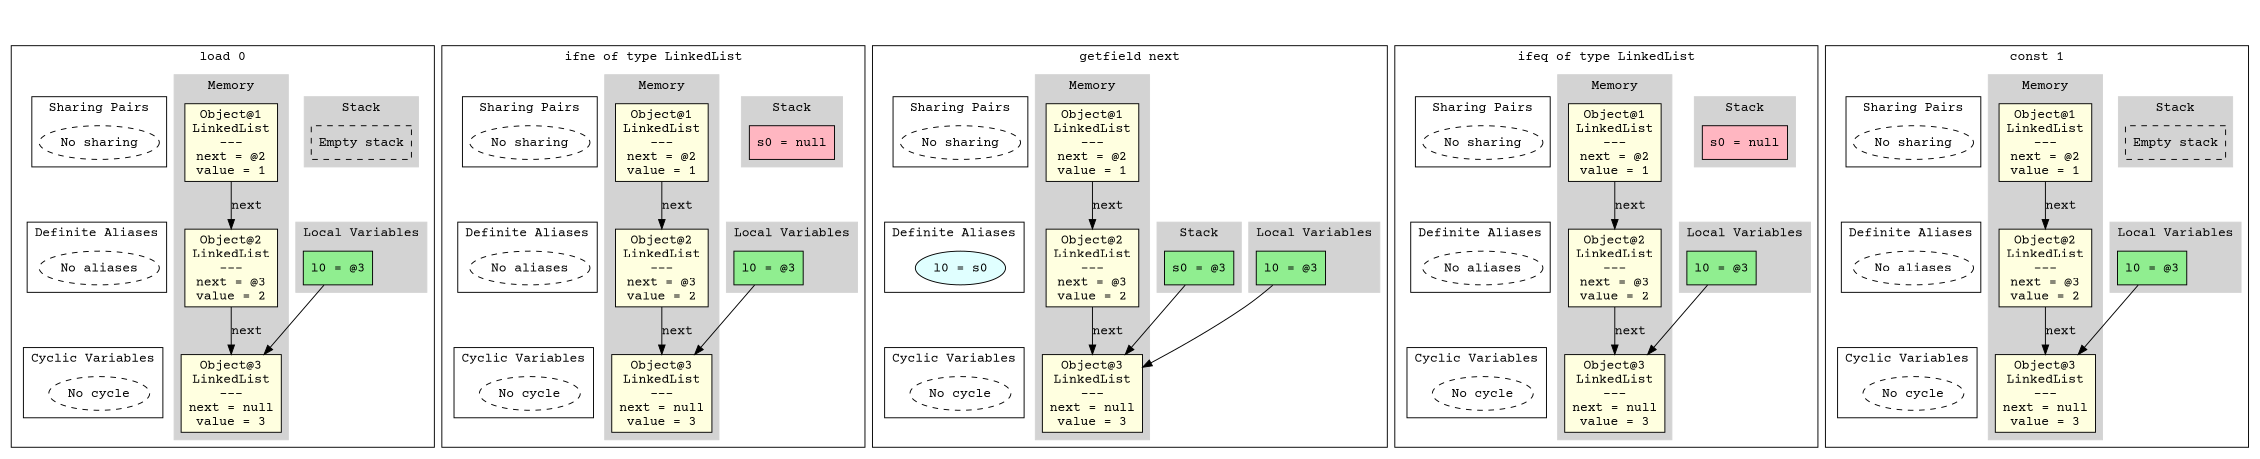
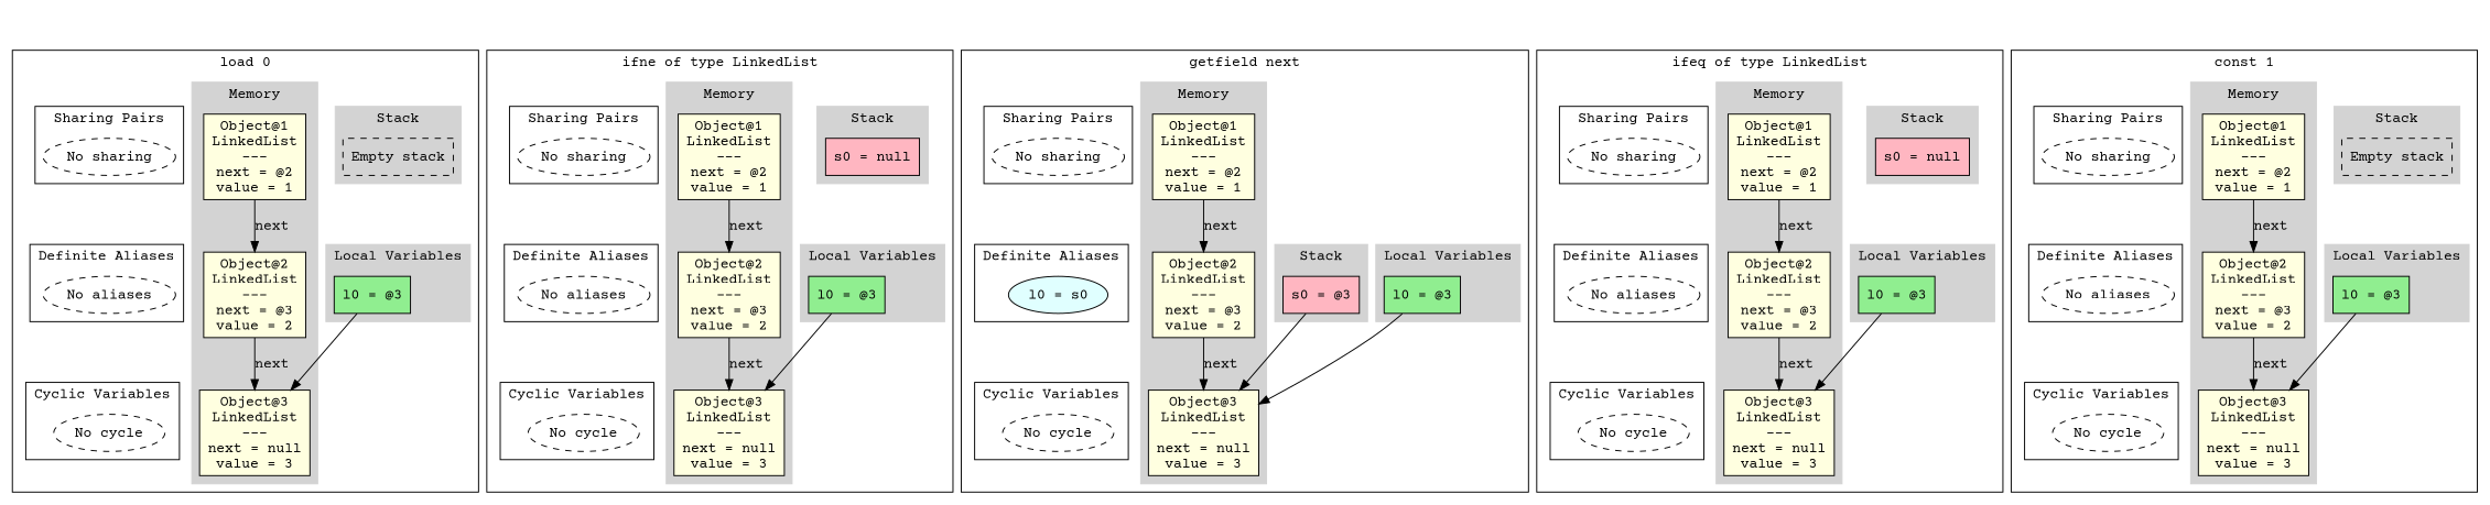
  digraph {
    anchor_start=anchor_519698977003601
    rankdir=TB
    fontname="Courier Prime"
    node [fillcolor=white shape=box style=filled fontname="Courier Prime"]
    edge [fontname="Courier Prime"]
    anchor [fillcolor=lightblue height=0 shape=point style=invis width=0]
    n2 [fillcolor=lightgreen label="l0 = @3"]
    n3 [label="Empty stack" style=dashed]
    n4 [fillcolor=lightyellow label="Object@1\nLinkedList\n---\nnext = @2\nvalue = 1\n"]
    n5 [fillcolor=lightyellow label="Object@2\nLinkedList\n---\nnext = @3\nvalue = 2\n"]
    n6 [fillcolor=lightyellow label="Object@3\nLinkedList\n---\nnext = null\nvalue = 3\n"]
    n7 [label="No sharing" shape=ellipse style=dashed]
    n8 [label="No aliases" shape=ellipse style=dashed]
    n9 [label="No cycle" shape=ellipse style=dashed]
    anchor_519698969973323 [fillcolor=lightblue shape=point style=invis]
    n11 [fillcolor=lightgreen label="l0 = @3"]
    n12 [fillcolor=lightpink label="s0 = null"]
    n13 [fillcolor=lightyellow label="Object@1\nLinkedList\n---\nnext = @2\nvalue = 1\n"]
    n14 [fillcolor=lightyellow label="Object@2\nLinkedList\n---\nnext = @3\nvalue = 2\n"]
    n15 [fillcolor=lightyellow label="Object@3\nLinkedList\n---\nnext = null\nvalue = 3\n"]
    n16 [label="No sharing" shape=ellipse style=dashed]
    n17 [label="No aliases" shape=ellipse style=dashed]
    n18 [label="No cycle" shape=ellipse style=dashed]
    anchor_519698971723203 [fillcolor=lightblue shape=point style=invis]
    n20 [fillcolor=lightgreen label="l0 = @3"]
-   n21 [fillcolor=lightgreen label="s0 = @3"]
+   n21 [fillcolor=lightpink label="s0 = @3"]
    n22 [fillcolor=lightyellow label="Object@1\nLinkedList\n---\nnext = @2\nvalue = 1\n"]
    n23 [fillcolor=lightyellow label="Object@2\nLinkedList\n---\nnext = @3\nvalue = 2\n"]
    n24 [fillcolor=lightyellow label="Object@3\nLinkedList\n---\nnext = null\nvalue = 3\n"]
    n25 [label="No sharing" shape=ellipse style=dashed]
    n26 [fillcolor=lightcyan label="l0 = s0" shape=ellipse]
    n27 [label="No cycle" shape=ellipse style=dashed]
    anchor_519698970622668 [fillcolor=lightblue shape=point style=invis]
    n29 [fillcolor=lightgreen label="l0 = @3"]
    n30 [fillcolor=lightpink label="s0 = null"]
    n31 [fillcolor=lightyellow label="Object@1\nLinkedList\n---\nnext = @2\nvalue = 1\n"]
    n32 [fillcolor=lightyellow label="Object@2\nLinkedList\n---\nnext = @3\nvalue = 2\n"]
    n33 [fillcolor=lightyellow label="Object@3\nLinkedList\n---\nnext = null\nvalue = 3\n"]
    n34 [label="No sharing" shape=ellipse style=dashed]
    n35 [label="No aliases" shape=ellipse style=dashed]
    n36 [label="No cycle" shape=ellipse style=dashed]
    anchor_519698972995650 [fillcolor=lightblue shape=point style=invis]
    n38 [fillcolor=lightgreen label="l0 = @3"]
    n39 [label="Empty stack" style=dashed]
    n40 [fillcolor=lightyellow label="Object@1\nLinkedList\n---\nnext = @2\nvalue = 1\n"]
    n41 [fillcolor=lightyellow label="Object@2\nLinkedList\n---\nnext = @3\nvalue = 2\n"]
    n42 [fillcolor=lightyellow label="Object@3\nLinkedList\n---\nnext = null\nvalue = 3\n"]
    n43 [label="No sharing" shape=ellipse style=dashed]
    n44 [label="No aliases" shape=ellipse style=dashed]
    n45 [label="No cycle" shape=ellipse style=dashed]
    anchor_519698977003601 [fillcolor=lightblue shape=point style=invis]
    anchor_start [fillcolor=lightblue shape=point style=invis]
    subgraph cluster_1 {
      style=invis
      anchor
    }
    subgraph cluster_2 {
      label="load 0"
      anchor_519698969973323
      subgraph cluster_3 {
        color=lightgrey
        label="Local Variables"
        style=filled
        n2
      }
      subgraph cluster_4 {
        color=lightgrey
        label=Stack
        style=filled
        n3
      }
      subgraph cluster_5 {
        color=lightgrey
        label=Memory
        style=filled
        n4
        n5
        n6
      }
      subgraph cluster_6 {
        label="Sharing Pairs"
        n7
      }
      subgraph cluster_7 {
        label="Definite Aliases"
        n8
      }
      subgraph cluster_8 {
        label="Cyclic Variables"
        n9
      }
    }
    subgraph cluster_9 {
      label="ifne of type LinkedList"
      anchor_519698971723203
      subgraph cluster_10 {
        color=lightgrey
        label="Local Variables"
        style=filled
        n11
      }
      subgraph cluster_11 {
        color=lightgrey
        label=Stack
        style=filled
        n12
      }
      subgraph cluster_12 {
        color=lightgrey
        label=Memory
        style=filled
        n13
        n14
        n15
      }
      subgraph cluster_13 {
        label="Sharing Pairs"
        n16
      }
      subgraph cluster_14 {
        label="Definite Aliases"
        n17
      }
      subgraph cluster_15 {
        label="Cyclic Variables"
        n18
      }
    }
    subgraph cluster_16 {
      label="getfield next"
      anchor_519698970622668
      subgraph cluster_17 {
        color=lightgrey
        label="Local Variables"
        style=filled
        n20
      }
      subgraph cluster_18 {
        color=lightgrey
        label=Stack
        style=filled
        n21
      }
      subgraph cluster_19 {
        color=lightgrey
        label=Memory
        style=filled
        n22
        n23
        n24
      }
      subgraph cluster_20 {
        label="Sharing Pairs"
        n25
      }
      subgraph cluster_21 {
        label="Definite Aliases"
        n26
      }
      subgraph cluster_22 {
        label="Cyclic Variables"
        n27
      }
    }
    subgraph cluster_23 {
      label="ifeq of type LinkedList"
      anchor_519698972995650
      subgraph cluster_24 {
        color=lightgrey
        label="Local Variables"
        style=filled
        n29
      }
      subgraph cluster_25 {
        color=lightgrey
        label=Stack
        style=filled
        n30
      }
      subgraph cluster_26 {
        color=lightgrey
        label=Memory
        style=filled
        n31
        n32
        n33
      }
      subgraph cluster_27 {
        label="Sharing Pairs"
        n34
      }
      subgraph cluster_28 {
        label="Definite Aliases"
        n35
      }
      subgraph cluster_29 {
        label="Cyclic Variables"
        n36
      }
    }
    subgraph cluster_30 {
      label="const 1"
      anchor_519698977003601
      subgraph cluster_31 {
        color=lightgrey
        label="Local Variables"
        style=filled
        n38
      }
      subgraph cluster_32 {
        color=lightgrey
        label=Stack
        style=filled
        n39
      }
      subgraph cluster_33 {
        color=lightgrey
        label=Memory
        style=filled
        n40
        n41
        n42
      }
      subgraph cluster_34 {
        label="Sharing Pairs"
        n43
      }
      subgraph cluster_35 {
        label="Definite Aliases"
        n44
      }
      subgraph cluster_36 {
        label="Cyclic Variables"
        n45
      }
    }
    n2 -> n6
    n4 -> n5 [label=next]
    n5 -> n6 [label=next]
    n7 -> n8 [style=invis weight=10]
    n8 -> n9 [style=invis weight=10]
    n11 -> n15
    n13 -> n14 [label=next]
    n14 -> n15 [label=next]
    n16 -> n17 [style=invis weight=10]
    n17 -> n18 [style=invis weight=10]
    n20 -> n24
    n21 -> n24
    n22 -> n23 [label=next]
    n23 -> n24 [label=next]
    n25 -> n26 [style=invis weight=10]
    n26 -> n27 [style=invis weight=10]
    n29 -> n33
    n31 -> n32 [label=next]
    n32 -> n33 [label=next]
    n34 -> n35 [style=invis weight=10]
    n35 -> n36 [style=invis weight=10]
    n38 -> n42
    n40 -> n41 [label=next]
    n41 -> n42 [label=next]
    n43 -> n44 [style=invis weight=10]
    n44 -> n45 [style=invis weight=10]
    anchor_start -> anchor_519698969973323 [style=invis]
    anchor_start -> anchor_519698971723203 [style=invis]
    anchor_start -> anchor_519698970622668 [style=invis]
    anchor_start -> anchor_519698972995650 [style=invis]
    anchor_start -> anchor_519698977003601 [style=invis]
  }
